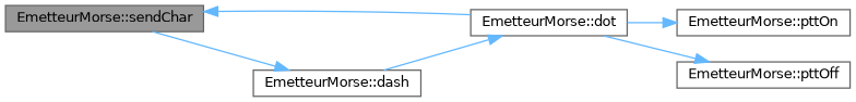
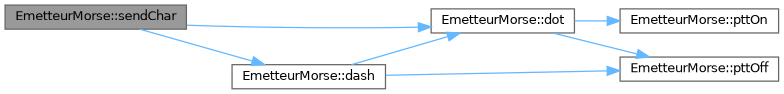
  digraph {
    rankdir=LR
    node [color=grey40 fillcolor=white fontname=Helvetica fontsize=10 shape=box style=filled]
    edge [color=steelblue1 fontname=Helvetica fontsize=10 labelfontname=Helvetica labelfontsize=10 style=solid]
    n1 [color=gray40 fillcolor=grey60 fontcolor=black height=0.2 label="EmetteurMorse::sendChar" width=0.4]
    n2 [height=0.2 label="EmetteurMorse::dash" width=0.4]
    n3 [height=0.2 label="EmetteurMorse::dot" width=0.4]
    n4 [height=0.2 label="EmetteurMorse::pttOff" width=0.4]
    n5 [height=0.2 label="EmetteurMorse::pttOn" width=0.4]
    n1 -> n2
-   n3 -> n1
+   n1 -> n3
    n2 -> n3
+   n2 -> n4
    n3 -> n4
    n3 -> n5
  }
